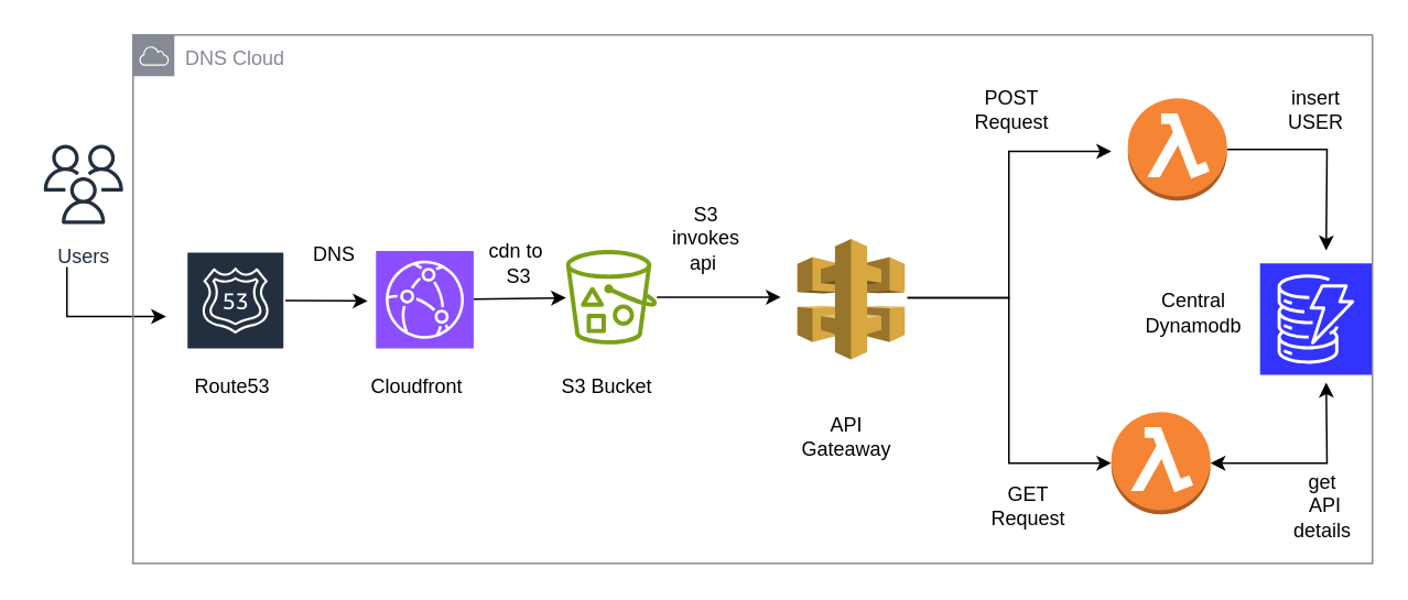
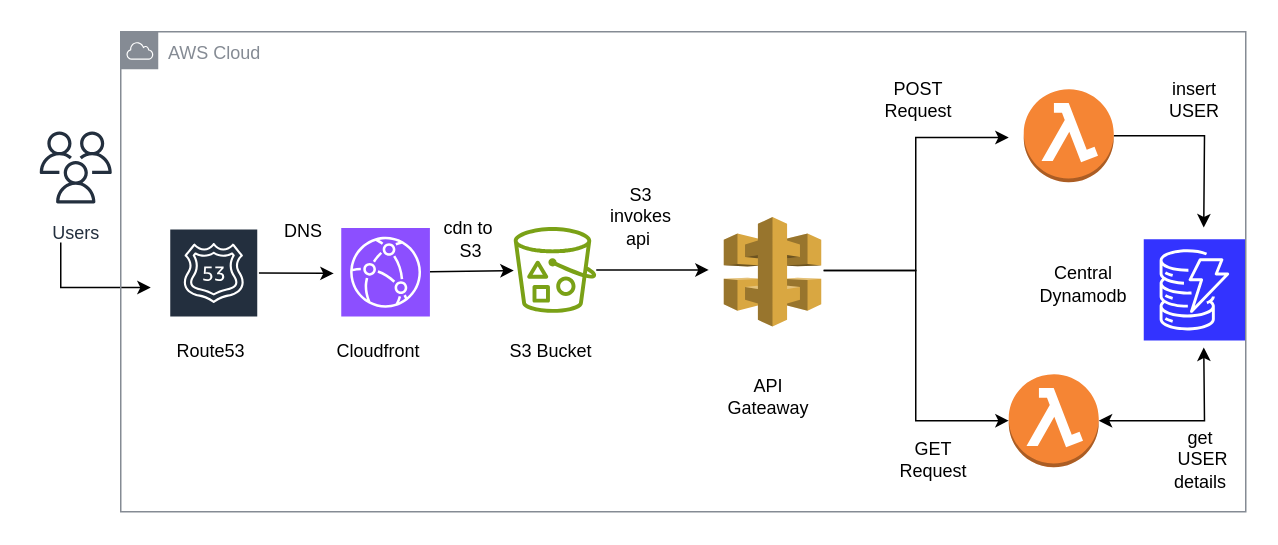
  <mxCell id="0" />
  <mxCell id="1" parent="0" />
  <mxCell id="2" style="edgeStyle=elbowEdgeStyle;rounded=0;orthogonalLoop=1;jettySize=auto;html=1;" edge="1" parent="1"><mxGeometry relative="1" as="geometry"><mxPoint x="100" y="191" as="targetPoint" /><mxPoint x="40" y="161" as="sourcePoint" /><Array as="points"><mxPoint x="40" y="231" /></Array></mxGeometry></mxCell>
  <mxCell id="3" value="Users" style="sketch=0;outlineConnect=0;fontColor=#232F3E;gradientColor=none;strokeColor=#232F3E;fillColor=#ffffff;dashed=0;verticalLabelPosition=bottom;verticalAlign=top;align=center;html=1;fontSize=12;fontStyle=0;aspect=fixed;shape=mxgraph.aws4.resourceIcon;resIcon=mxgraph.aws4.users;" vertex="1" parent="1"><mxGeometry x="20" y="81" width="60" height="60" as="geometry" /></mxCell>
  <mxCell id="4" style="edgeStyle=none;rounded=0;orthogonalLoop=1;jettySize=auto;html=1;" edge="1" parent="1" source="5"><mxGeometry relative="1" as="geometry"><mxPoint x="222" y="181.6" as="targetPoint" /></mxGeometry></mxCell>
  <mxCell id="5" value="" style="sketch=0;outlineConnect=0;fontColor=#232F3E;gradientColor=none;strokeColor=#ffffff;fillColor=#232F3E;dashed=0;verticalLabelPosition=middle;verticalAlign=bottom;align=center;html=1;whiteSpace=wrap;fontSize=10;fontStyle=1;spacing=3;shape=mxgraph.aws4.productIcon;prIcon=mxgraph.aws4.route_53;" vertex="1" parent="1"><mxGeometry x="112" y="151.3" width="60" height="60" as="geometry" /></mxCell>
  <mxCell id="6" style="edgeStyle=none;rounded=0;orthogonalLoop=1;jettySize=auto;html=1;" edge="1" parent="1" source="7" target="10"><mxGeometry relative="1" as="geometry"><mxPoint x="322.006" y="179.97" as="targetPoint" /></mxGeometry></mxCell>
  <mxCell id="7" value="" style="sketch=0;points=[[0,0,0],[0.25,0,0],[0.5,0,0],[0.75,0,0],[1,0,0],[0,1,0],[0.25,1,0],[0.5,1,0],[0.75,1,0],[1,1,0],[0,0.25,0],[0,0.5,0],[0,0.75,0],[1,0.25,0],[1,0.5,0],[1,0.75,0]];outlineConnect=0;fontColor=#232F3E;fillColor=#8C4FFF;strokeColor=#ffffff;dashed=0;verticalLabelPosition=bottom;verticalAlign=top;align=center;html=1;fontSize=12;fontStyle=0;aspect=fixed;shape=mxgraph.aws4.resourceIcon;resIcon=mxgraph.aws4.cloudfront;" vertex="1" parent="1"><mxGeometry x="227" y="151.3" width="59.1" height="59.1" as="geometry" /></mxCell>
  <mxCell id="8" value="Cloudfront" style="text;strokeColor=none;align=center;fillColor=none;html=1;verticalAlign=middle;whiteSpace=wrap;rounded=0;" vertex="1" parent="1"><mxGeometry x="222" y="219.4" width="60" height="30" as="geometry" /></mxCell>
  <mxCell id="9" style="edgeStyle=none;rounded=0;orthogonalLoop=1;jettySize=auto;html=1;" edge="1" parent="1" source="10"><mxGeometry relative="1" as="geometry"><mxPoint x="472" y="179.3" as="targetPoint" /></mxGeometry></mxCell>
  <mxCell id="10" value="" style="sketch=0;outlineConnect=0;fontColor=#232F3E;gradientColor=none;fillColor=#7AA116;strokeColor=none;dashed=0;verticalLabelPosition=bottom;verticalAlign=top;align=center;html=1;fontSize=12;fontStyle=0;aspect=fixed;pointerEvents=1;shape=mxgraph.aws4.bucket_with_objects;" vertex="1" parent="1"><mxGeometry x="342" y="150.7" width="55" height="57.2" as="geometry" /></mxCell>
  <mxCell id="11" value="" style="sketch=0;points=[[0,0,0],[0.25,0,0],[0.5,0,0],[0.75,0,0],[1,0,0],[0,1,0],[0.25,1,0],[0.5,1,0],[0.75,1,0],[1,1,0],[0,0.25,0],[0,0.5,0],[0,0.75,0],[1,0.25,0],[1,0.5,0],[1,0.75,0]];outlineConnect=0;fontColor=#232F3E;fillColor=#3333FF;strokeColor=#ffffff;dashed=0;verticalLabelPosition=bottom;verticalAlign=top;align=center;html=1;fontSize=12;fontStyle=0;aspect=fixed;shape=mxgraph.aws4.resourceIcon;resIcon=mxgraph.aws4.dynamodb;" vertex="1" parent="1"><mxGeometry x="762" y="158.8" width="67.6" height="67.6" as="geometry" /></mxCell>
  <mxCell id="12" style="edgeStyle=elbowEdgeStyle;rounded=0;orthogonalLoop=1;jettySize=auto;html=1;" edge="1" parent="1"><mxGeometry relative="1" as="geometry"><mxPoint x="672" y="91" as="targetPoint" /><mxPoint x="548.6" y="179.6" as="sourcePoint" /></mxGeometry></mxCell>
  <mxCell id="13" style="edgeStyle=orthogonalEdgeStyle;rounded=0;orthogonalLoop=1;jettySize=auto;html=1;" edge="1" parent="1" source="14"><mxGeometry relative="1" as="geometry"><mxPoint x="802" y="151" as="targetPoint" /></mxGeometry></mxCell>
  <mxCell id="14" value="" style="outlineConnect=0;dashed=0;verticalLabelPosition=bottom;verticalAlign=top;align=center;html=1;shape=mxgraph.aws3.lambda_function;fillColor=#F58534;gradientColor=none;" vertex="1" parent="1"><mxGeometry x="682" y="58.8" width="60" height="62" as="geometry" /></mxCell>
  <mxCell id="15" style="edgeStyle=orthogonalEdgeStyle;rounded=0;orthogonalLoop=1;jettySize=auto;html=1;startArrow=classic;startFill=1;" edge="1" parent="1" source="16"><mxGeometry relative="1" as="geometry"><mxPoint x="802" y="231" as="targetPoint" /></mxGeometry></mxCell>
  <mxCell id="16" value="" style="outlineConnect=0;dashed=0;verticalLabelPosition=bottom;verticalAlign=top;align=center;html=1;shape=mxgraph.aws3.lambda_function;fillColor=#F58534;gradientColor=none;" vertex="1" parent="1"><mxGeometry x="672" y="248.8" width="60" height="62" as="geometry" /></mxCell>
  <mxCell id="17" style="edgeStyle=elbowEdgeStyle;rounded=0;orthogonalLoop=1;jettySize=auto;html=1;entryX=0;entryY=0.5;entryDx=0;entryDy=0;entryPerimeter=0;" edge="1" parent="1" target="16"><mxGeometry relative="1" as="geometry"><mxPoint x="548.6" y="179.6" as="sourcePoint" /></mxGeometry></mxCell>
  <mxCell id="18" value="Route53&amp;nbsp;" style="text;strokeColor=none;align=center;fillColor=none;html=1;verticalAlign=middle;whiteSpace=wrap;rounded=0;" vertex="1" parent="1"><mxGeometry x="112" y="219.4" width="60" height="30" as="geometry" /></mxCell>
  <mxCell id="19" value="S3 Bucket" style="text;strokeColor=none;align=center;fillColor=none;html=1;verticalAlign=middle;whiteSpace=wrap;rounded=0;" vertex="1" parent="1"><mxGeometry x="337" y="218.8" width="60" height="30" as="geometry" /></mxCell>
  <mxCell id="20" value="" style="outlineConnect=0;dashed=0;verticalLabelPosition=bottom;verticalAlign=top;align=center;html=1;shape=mxgraph.aws3.api_gateway;fillColor=#D9A741;gradientColor=none;" vertex="1" parent="1"><mxGeometry x="482" y="144.05" width="65" height="73" as="geometry" /></mxCell>
  <mxCell id="21" value="API Gateaway" style="text;strokeColor=none;align=center;fillColor=none;html=1;verticalAlign=middle;whiteSpace=wrap;rounded=0;" vertex="1" parent="1"><mxGeometry x="482" y="249.1" width="60" height="30" as="geometry" /></mxCell>
  <mxCell id="22" value="Central Dynamodb" style="text;strokeColor=none;align=center;fillColor=none;html=1;verticalAlign=middle;whiteSpace=wrap;rounded=0;" vertex="1" parent="1"><mxGeometry x="692" y="173.8" width="60" height="30" as="geometry" /></mxCell>
  <mxCell id="23" value="POST&lt;div&gt;Request&lt;/div&gt;" style="text;strokeColor=none;align=center;fillColor=none;html=1;verticalAlign=middle;whiteSpace=wrap;rounded=0;" vertex="1" parent="1"><mxGeometry x="582" y="51" width="60" height="30" as="geometry" /></mxCell>
  <mxCell id="24" value="&lt;div&gt;GET&lt;/div&gt;&lt;div&gt;Request&lt;/div&gt;" style="text;strokeColor=none;align=center;fillColor=none;html=1;verticalAlign=middle;whiteSpace=wrap;rounded=0;" vertex="1" parent="1"><mxGeometry x="592" y="291" width="60" height="30" as="geometry" /></mxCell>
  <mxCell id="25" value="S3 invokes api&amp;nbsp;" style="text;strokeColor=none;align=center;fillColor=none;html=1;verticalAlign=middle;whiteSpace=wrap;rounded=0;" vertex="1" parent="1"><mxGeometry x="397" y="128.8" width="60" height="30" as="geometry" /></mxCell>
  <mxCell id="26" value="insert USER" style="text;strokeColor=none;align=center;fillColor=none;html=1;verticalAlign=middle;whiteSpace=wrap;rounded=0;" vertex="1" parent="1"><mxGeometry x="765.8" y="51" width="60" height="30" as="geometry" /></mxCell>
- <mxCell id="27" value="get&lt;div&gt;&amp;nbsp;API details&lt;/div&gt;" style="text;strokeColor=none;align=center;fillColor=none;html=1;verticalAlign=middle;whiteSpace=wrap;rounded=0;" vertex="1" parent="1"><mxGeometry x="769.6" y="291" width="60" height="30" as="geometry" /></mxCell>
+ <mxCell id="27" value="get&lt;div&gt;&amp;nbsp;USER details&lt;/div&gt;" style="text;strokeColor=none;align=center;fillColor=none;html=1;verticalAlign=middle;whiteSpace=wrap;rounded=0;" vertex="1" parent="1"><mxGeometry x="769.6" y="291" width="60" height="30" as="geometry" /></mxCell>
  <mxCell id="28" value="cdn&lt;span style=&quot;background-color: initial;&quot;&gt;&amp;nbsp;to&lt;/span&gt;&lt;div&gt;&lt;div&gt;&amp;nbsp;S3&lt;/div&gt;&lt;/div&gt;" style="text;strokeColor=none;align=center;fillColor=none;html=1;verticalAlign=middle;whiteSpace=wrap;rounded=0;" vertex="1" parent="1"><mxGeometry x="282" y="143.8" width="60" height="30" as="geometry" /></mxCell>
  <mxCell id="29" value="DNS" style="text;strokeColor=none;align=center;fillColor=none;html=1;verticalAlign=middle;whiteSpace=wrap;rounded=0;" vertex="1" parent="1"><mxGeometry x="172" y="138.8" width="60" height="30" as="geometry" /></mxCell>
- <mxCell id="30" value="DNS Cloud" style="sketch=0;outlineConnect=0;gradientColor=none;html=1;whiteSpace=wrap;fontSize=12;fontStyle=0;shape=mxgraph.aws4.group;grIcon=mxgraph.aws4.group_aws_cloud;strokeColor=#858B94;fillColor=none;verticalAlign=top;align=left;spacingLeft=30;fontColor=#858B94;dashed=0;" vertex="1" parent="1"><mxGeometry x="80" y="20.55" width="750" height="320" as="geometry" /></mxCell>
+ <mxCell id="30" value="AWS Cloud" style="sketch=0;outlineConnect=0;gradientColor=none;html=1;whiteSpace=wrap;fontSize=12;fontStyle=0;shape=mxgraph.aws4.group;grIcon=mxgraph.aws4.group_aws_cloud;strokeColor=#858B94;fillColor=none;verticalAlign=top;align=left;spacingLeft=30;fontColor=#858B94;dashed=0;" vertex="1" parent="1"><mxGeometry x="80" y="20.55" width="750" height="320" as="geometry" /></mxCell>
